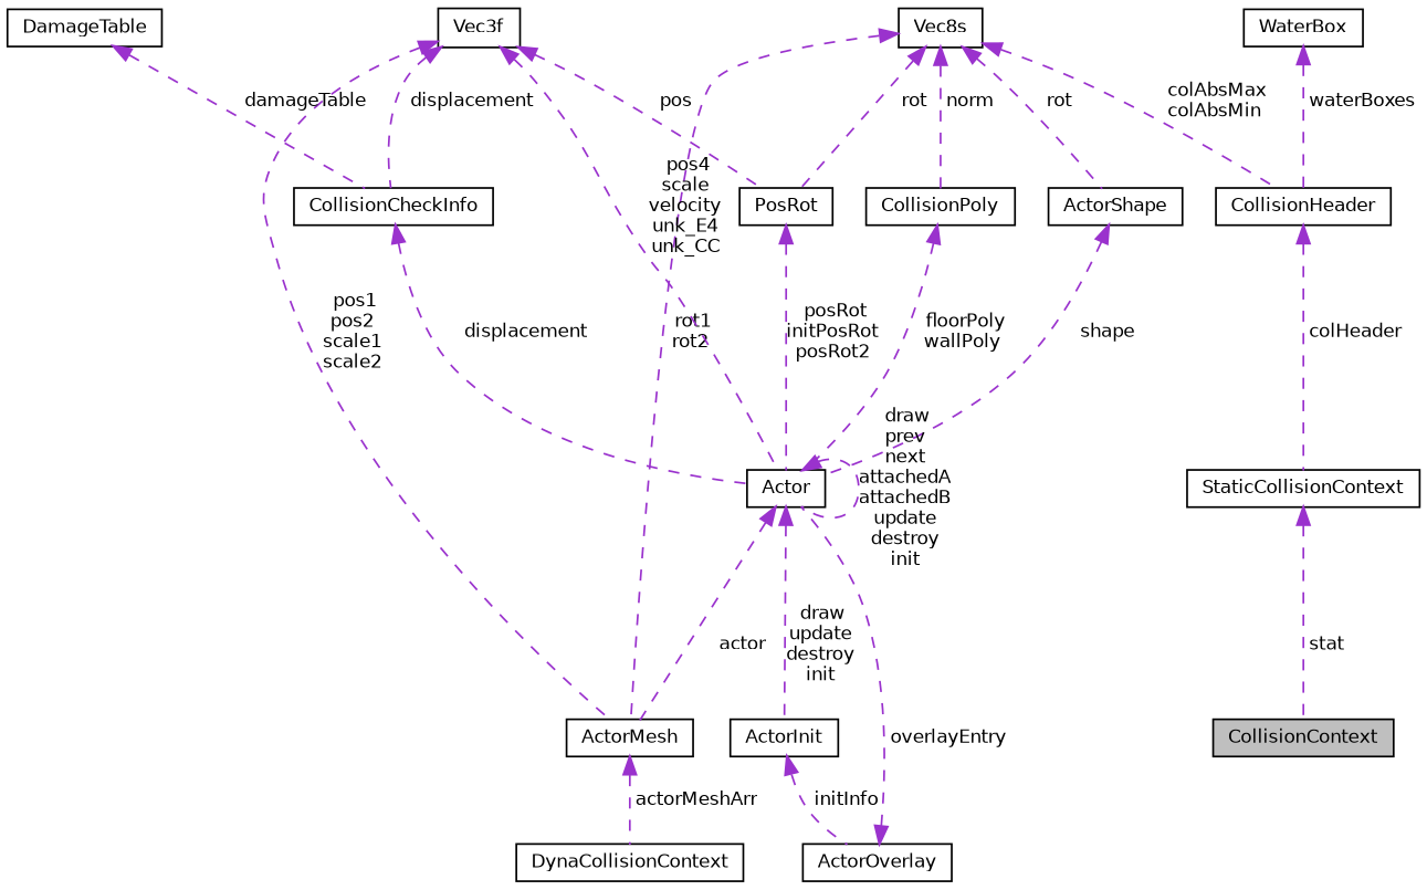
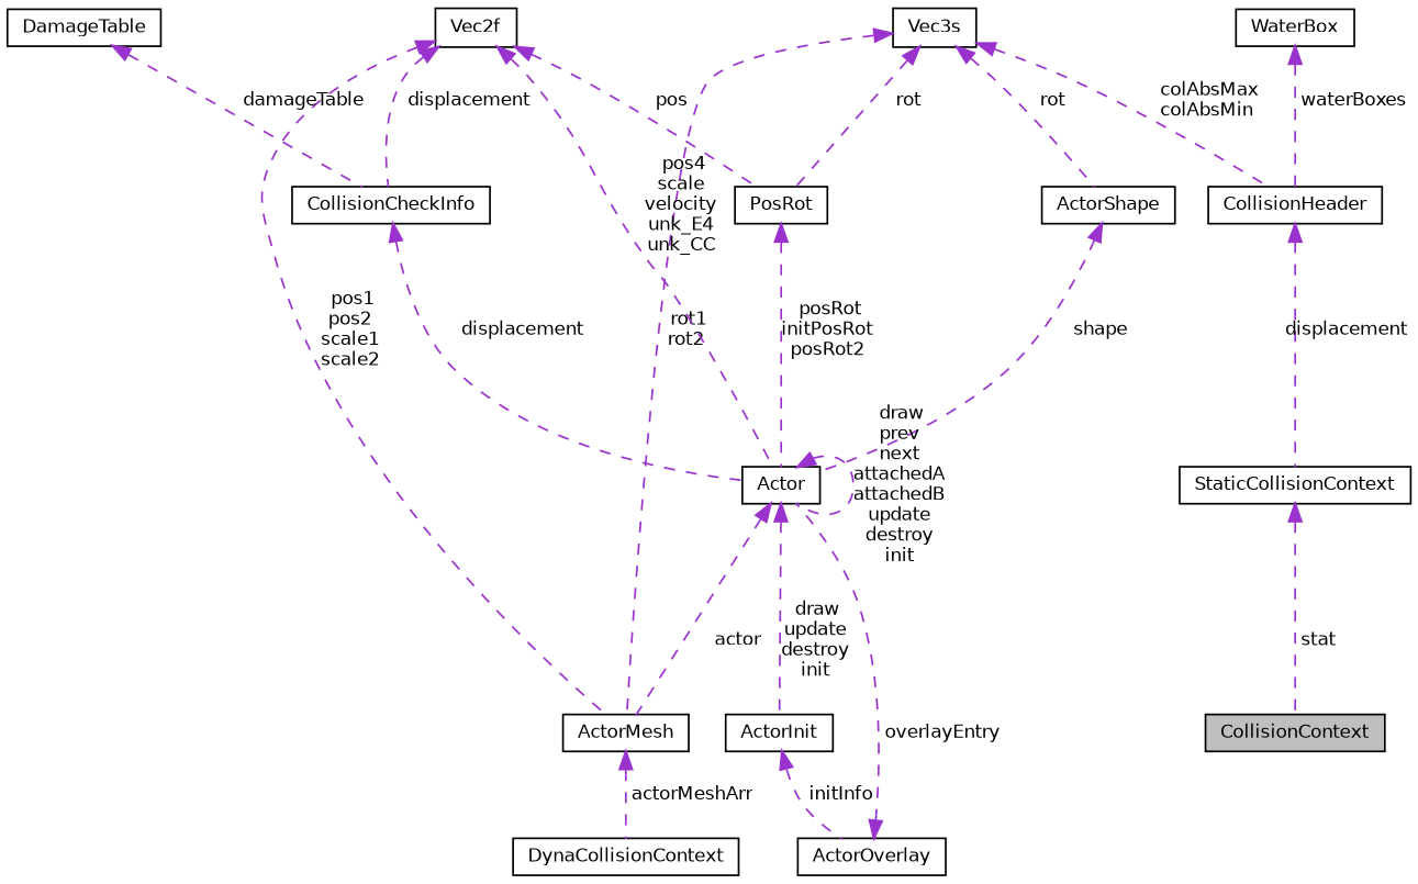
  digraph {
    node [color=black fillcolor=white fontname=Helvetica fontsize=10 shape=record style=filled]
    edge [color=darkorchid3 dir=back fontname=Helvetica fontsize=10 labelfontname=Helvetica labelfontsize=10 style=dashed]
    n1 [fillcolor=grey75 fontcolor=black height=0.2 label=CollisionContext width=0.4]
    n2 [height=0.2 label=StaticCollisionContext width=0.4]
    n3 [height=0.2 label=CollisionHeader width=0.4]
-   n4 [height=0.2 label=Vec8s width=0.4]
+   n4 [height=0.2 label=Vec3s width=0.4]
    n5 [height=0.2 label=ActorMesh width=0.4]
    n6 [height=0.2 label=PosRot width=0.4]
    n7 [height=0.2 label=ActorShape width=0.4]
-   n8 [height=0.2 label=CollisionPoly width=0.4]
    n9 [height=0.2 label=DynaCollisionContext width=0.4]
    n10 [height=0.2 label=Actor width=0.4]
    n11 [height=0.2 label=WaterBox width=0.4]
    n12 [height=0.2 label=ActorInit width=0.4]
    n13 [height=0.2 label=ActorOverlay width=0.4]
-   n14 [height=0.2 label=Vec3f width=0.4]
+   n14 [height=0.2 label=Vec2f width=0.4]
    n15 [height=0.2 label=CollisionCheckInfo width=0.4]
    n16 [height=0.2 label=DamageTable width=0.4]
    n2 -> n1 [label=" stat"]
-   n3 -> n2 [label=" colHeader"]
+   n3 -> n2 [label=" displacement"]
    n4 -> n3 [label=" colAbsMax\ncolAbsMin"]
    n4 -> n5 [label=" rot1\nrot2"]
    n4 -> n6 [label=" rot"]
    n4 -> n7 [label=" rot"]
-   n4 -> n8 [label=" norm"]
    n5 -> n9 [label=" actorMeshArr"]
    n6 -> n10 [label=" posRot\ninitPosRot\nposRot2"]
    n7 -> n10 [label=" shape"]
-   n8 -> n10 [label=" floorPoly\nwallPoly"]
    n10 -> n5 [label=" actor"]
    n10 -> n10 [label=" draw\nprev\nnext\nattachedA\nattachedB\nupdate\ndestroy\ninit"]
    n10 -> n12 [label=" draw\nupdate\ndestroy\ninit"]
    n11 -> n3 [label=" waterBoxes"]
    n12 -> n13 [label=" initInfo"]
    n13 -> n10 [label=" overlayEntry"]
    n14 -> n5 [label=" pos1\npos2\nscale1\nscale2"]
    n14 -> n6 [label=" pos"]
    n14 -> n10 [label=" pos4\nscale\nvelocity\nunk_E4\nunk_CC"]
    n14 -> n15 [label=" displacement"]
    n15 -> n10 [label=" displacement"]
    n16 -> n15 [label=" damageTable"]
  }
